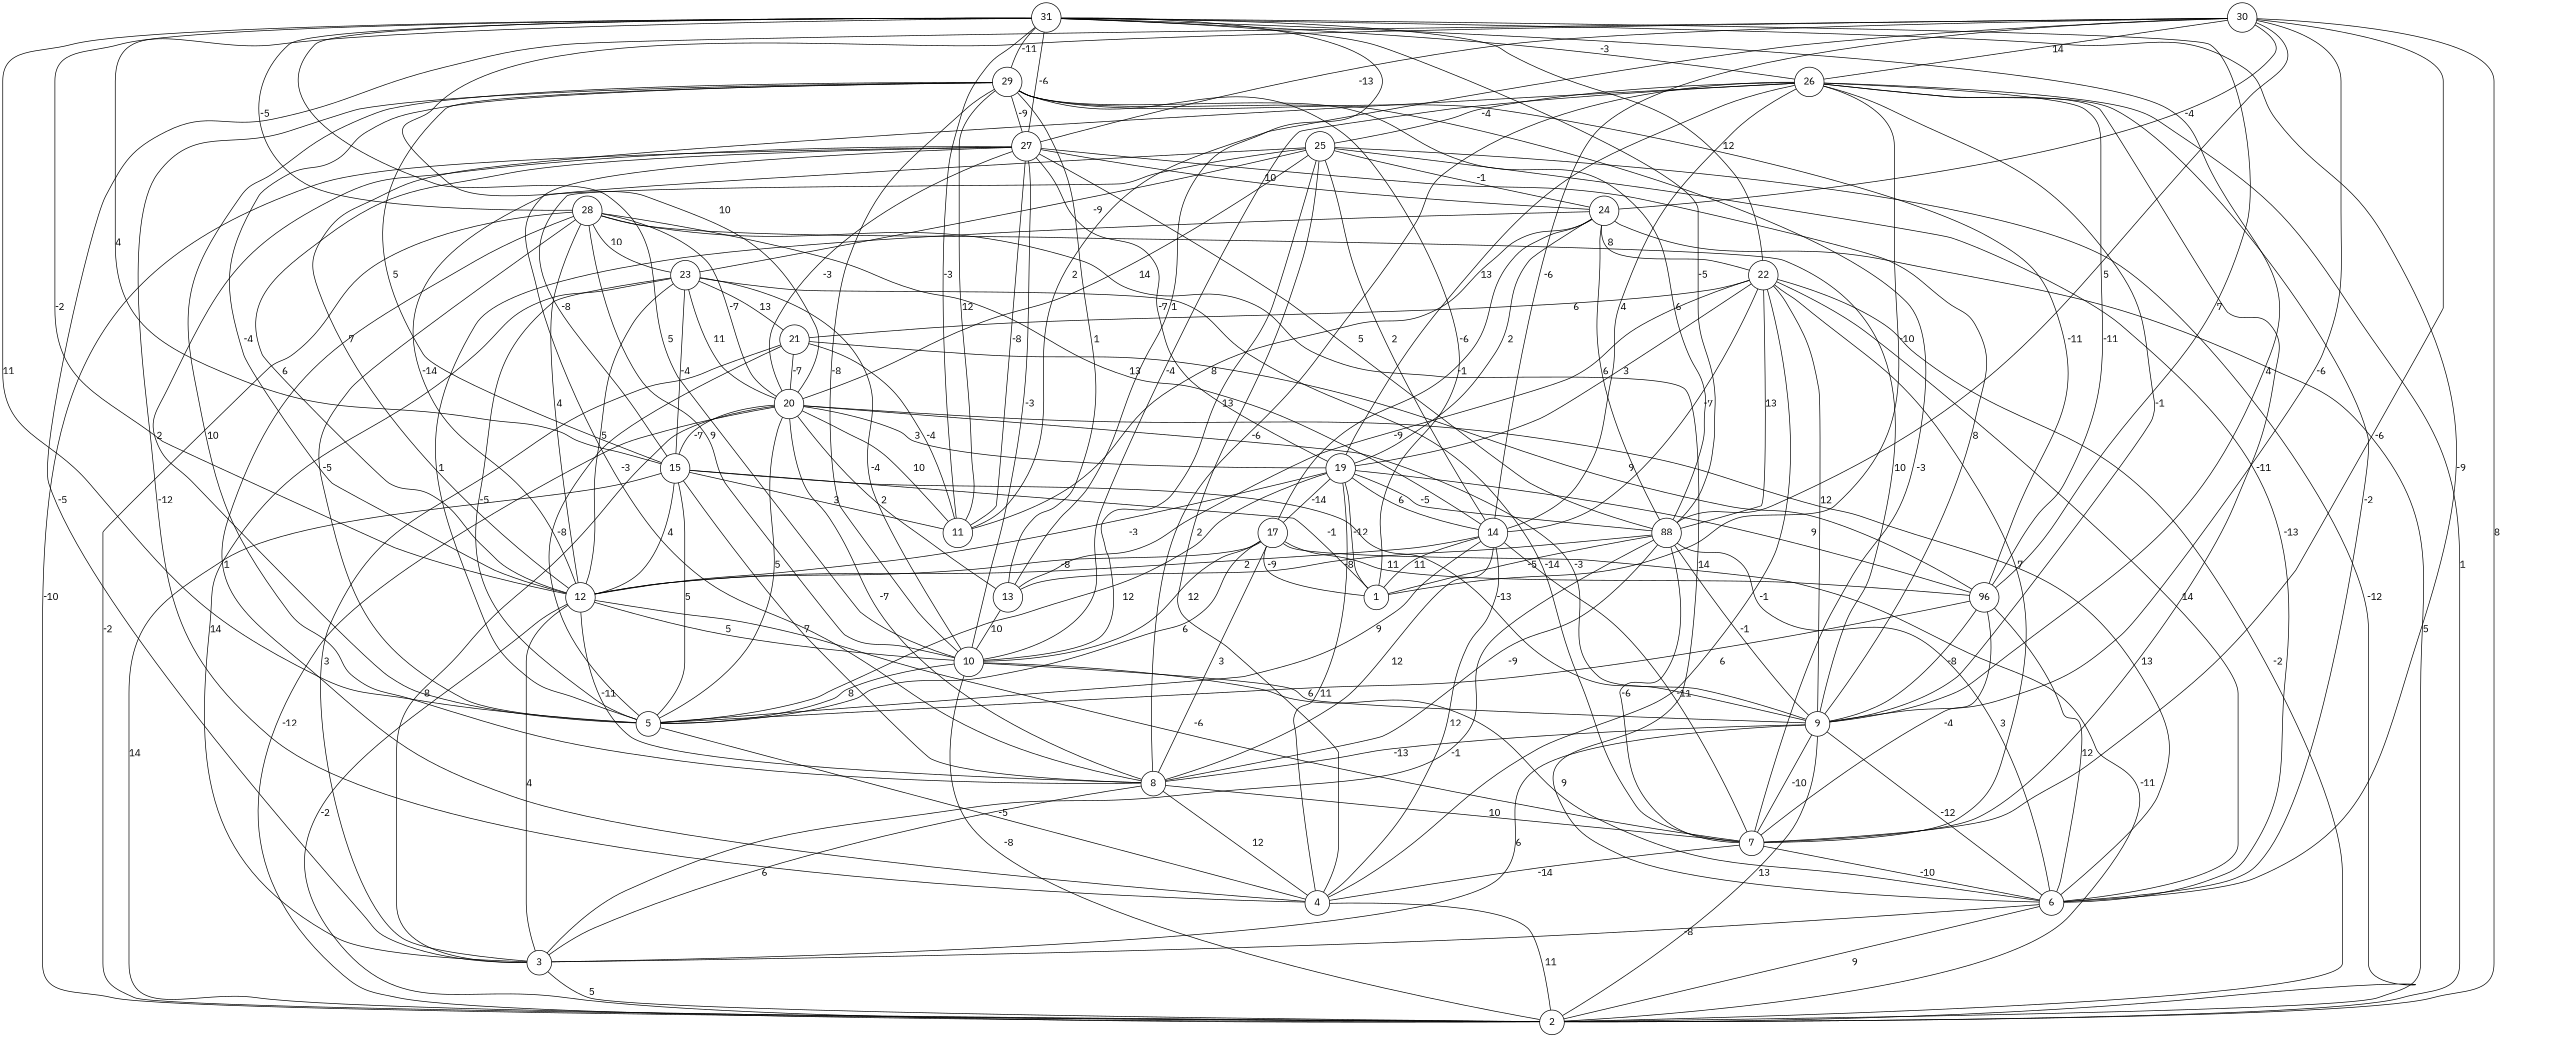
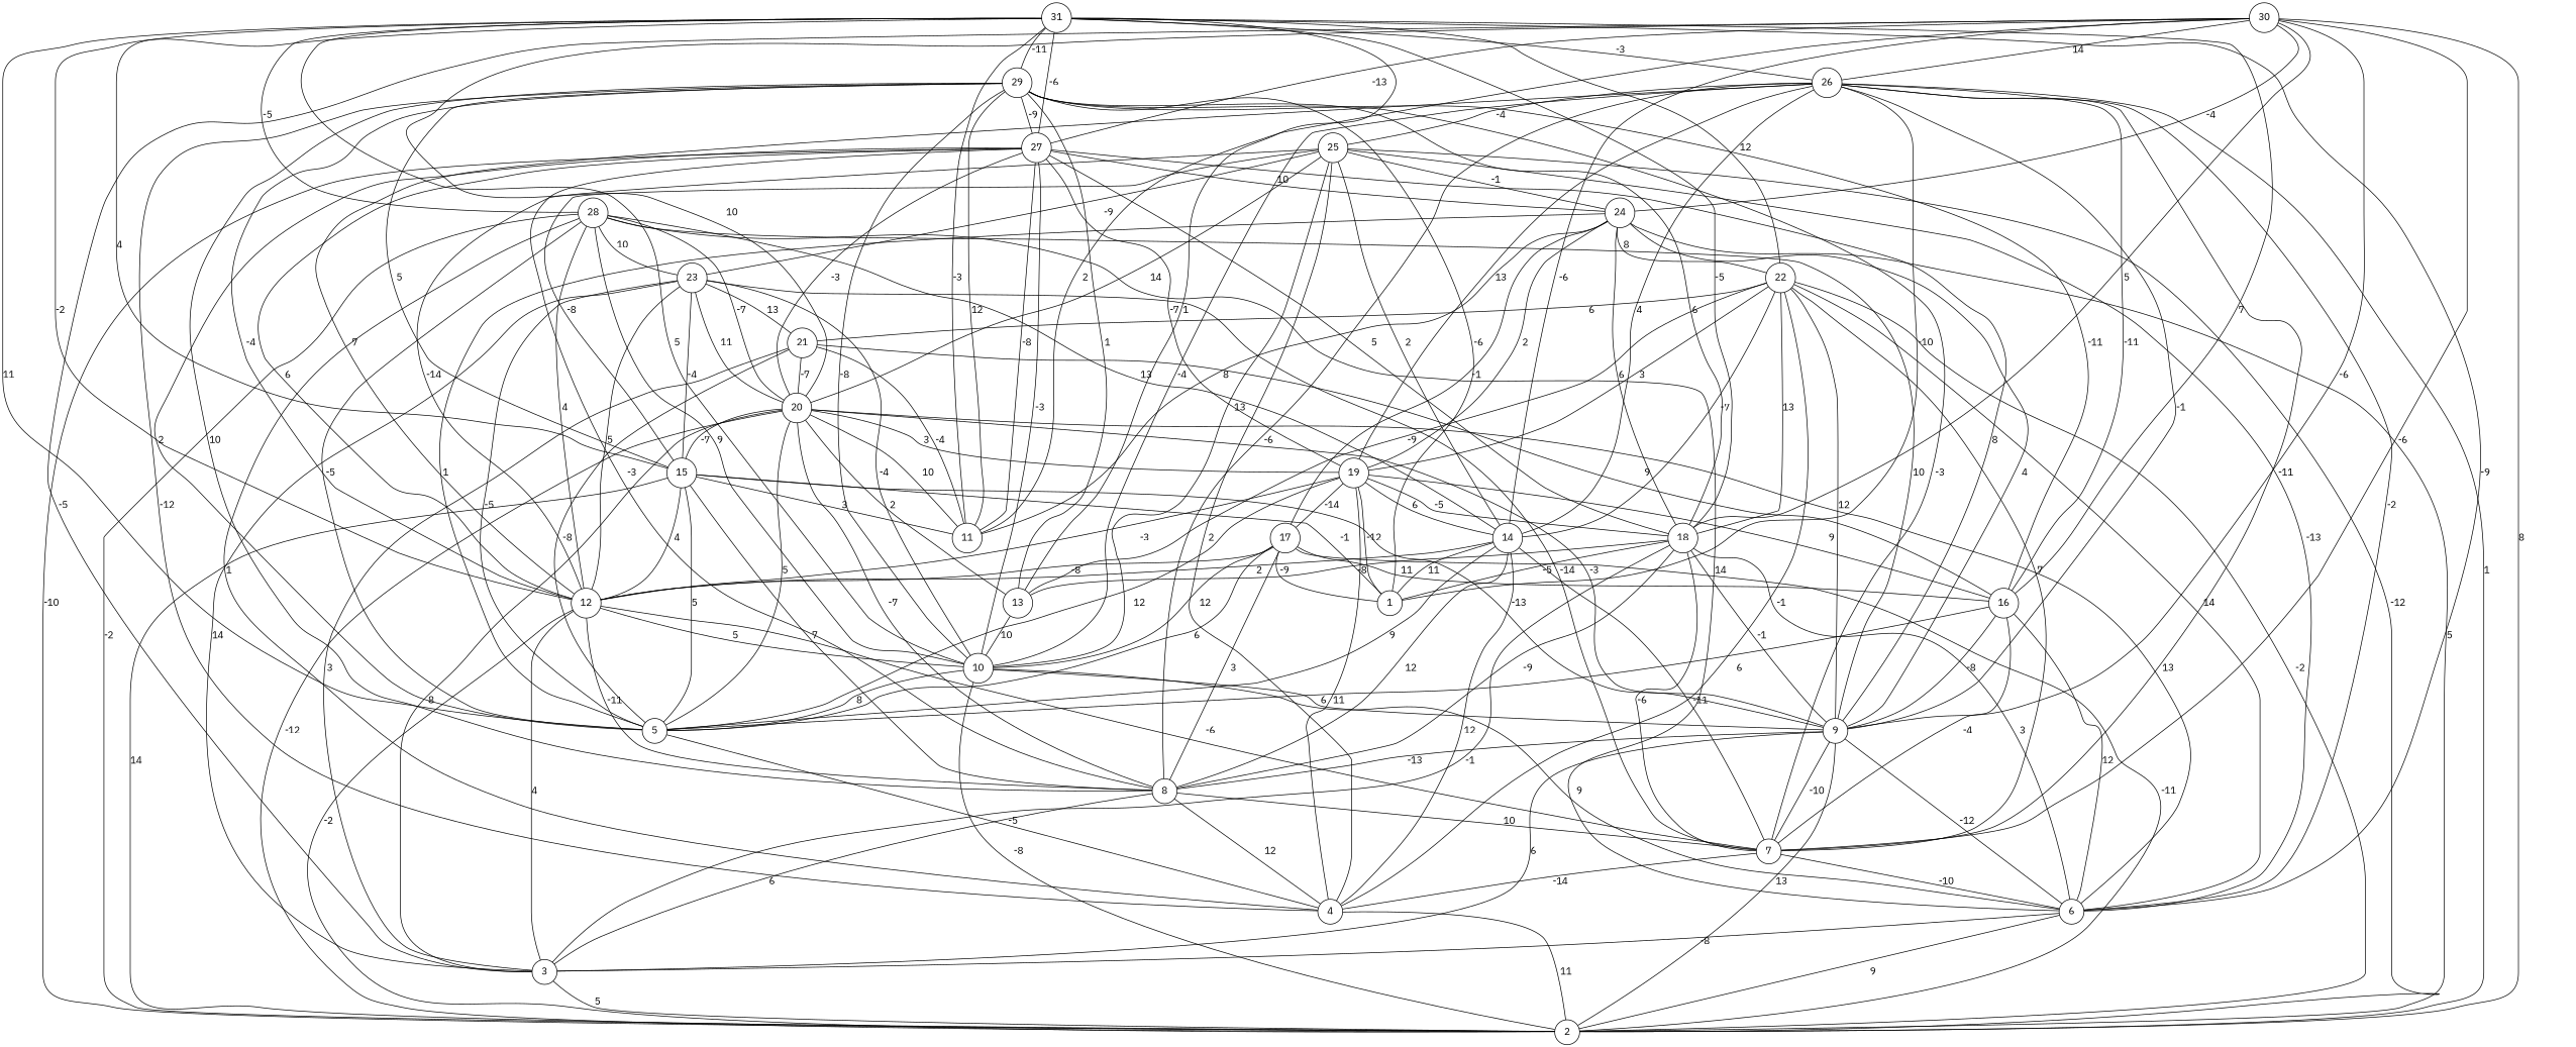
  graph {
    fontname="IBM Plex Sans"
    node [fontname="IBM Plex Sans" shape=circle]
    edge [fontname="IBM Plex Sans"]
    31
    5
    6
    9
    10
    11
    12
    13
    15
-   16 [label=96]
-   18 [label=88]
+   16
+   18
    22
    26
    27
    28
    29
    4
    2
    3
    7
    8
    1
    14
    19
    21
    25
    20
    24
    23
    17
    30
    31 -- 5 [label=11]
    31 -- 6 [label=-9]
-   31 -- 9 [label=4]
+   24 -- 9 [label=4]
    31 -- 10 [label=5]
    31 -- 11 [label=-3]
    31 -- 12 [label=-2]
    31 -- 13 [label=1]
    31 -- 15 [label=4]
    31 -- 16 [label=7]
    31 -- 18 [label=-5]
    31 -- 22 [label=12]
    31 -- 26 [label=-3]
    31 -- 27 [label=-6]
    31 -- 28 [label=-5]
    31 -- 29 [label=-11]
    5 -- 4 [label=-5]
    6 -- 2 [label=9]
    6 -- 3 [label=-8]
    9 -- 6 [label=-12]
    9 -- 2 [label=13]
    9 -- 3 [label=6]
    9 -- 7 [label=-10]
    9 -- 8 [label=-13]
    10 -- 5 [label=8]
    10 -- 6 [label=9]
    10 -- 9 [label=6]
    10 -- 2 [label=-8]
    12 -- 10 [label=5]
    12 -- 2 [label=-2]
    12 -- 3 [label=4]
    12 -- 7 [label=-6]
    12 -- 8 [label=-11]
    13 -- 10 [label=10]
    15 -- 5 [label=5]
    15 -- 9 [label=-13]
    15 -- 11 [label=3]
    15 -- 12 [label=4]
    15 -- 2 [label=14]
    15 -- 8 [label=7]
    15 -- 1 [label=-1]
    16 -- 5 [label=6]
    16 -- 6 [label=12]
    16 -- 9 [label=-8]
    16 -- 7 [label=-4]
    18 -- 6 [label=3]
    18 -- 9 [label=-1]
    18 -- 13 [label=-8]
    18 -- 3 [label=-1]
    18 -- 7 [label=-6]
    18 -- 8 [label=-9]
    18 -- 1 [label=-5]
    22 -- 6 [label=14]
    22 -- 9 [label=12]
    22 -- 13 [label=-9]
    22 -- 18 [label=13]
    22 -- 4 [label=-1]
    22 -- 2 [label=-2]
    22 -- 7 [label=7]
    22 -- 14 [label=-7]
    22 -- 19 [label=3]
    22 -- 21 [label=6]
    26 -- 6 [label=-2]
    26 -- 9 [label=-1]
    26 -- 10 [label=-4]
    26 -- 12 [label=7]
    26 -- 16 [label=-11]
    26 -- 2 [label=1]
    26 -- 7 [label=-11]
    26 -- 8 [label=-6]
    26 -- 1 [label=-10]
    26 -- 14 [label=4]
    26 -- 19 [label=13]
    26 -- 25 [label=-4]
    27 -- 5 [label=2]
    27 -- 9 [label=8]
    27 -- 10 [label=-3]
    27 -- 11 [label=-8]
    27 -- 12 [label=6]
    27 -- 18 [label=5]
    27 -- 2 [label=-10]
    27 -- 8 [label=-3]
    27 -- 19 [label=-7]
    27 -- 20 [label=-3]
    27 -- 24 [label=10]
    28 -- 5 [label=-5]
    28 -- 6 [label=14]
    28 -- 9 [label=10]
    28 -- 10 [label=9]
    28 -- 12 [label=4]
    28 -- 4 [label=1]
    28 -- 2 [label=-2]
    28 -- 14 [label=13]
    28 -- 20 [label=-7]
    28 -- 23 [label=10]
    29 -- 10 [label=-8]
    29 -- 11 [label=12]
    29 -- 12 [label=-4]
    29 -- 13 [label=1]
    29 -- 15 [label=5]
    29 -- 16 [label=-11]
    29 -- 18 [label=6]
    29 -- 27 [label=-9]
    29 -- 4 [label=-12]
    29 -- 7 [label=-3]
    29 -- 8 [label=10]
    29 -- 1 [label=-6]
    4 -- 2 [label=11]
    3 -- 2 [label=5]
    7 -- 6 [label=-10]
    7 -- 4 [label=-14]
    8 -- 4 [label=12]
    8 -- 3 [label=6]
    8 -- 7 [label=10]
    14 -- 5 [label=9]
    14 -- 12 [label=2]
    14 -- 4 [label=12]
    14 -- 7 [label=-11]
    14 -- 8 [label=12]
    14 -- 1 [label=11]
    19 -- 5 [label=12]
    19 -- 12 [label=-3]
    19 -- 16 [label=9]
    19 -- 18 [label=-5]
    19 -- 4 [label=11]
    19 -- 1 [label=-12]
    19 -- 14 [label=6]
    19 -- 17 [label=-14]
    21 -- 5 [label=-8]
    21 -- 11 [label=-4]
    21 -- 16 [label=9]
    21 -- 3 [label=3]
    21 -- 20 [label=-7]
    25 -- 6 [label=-13]
    25 -- 10 [label=13]
    25 -- 12 [label=-14]
    25 -- 15 [label=-8]
    25 -- 4 [label=2]
    25 -- 2 [label=-12]
    25 -- 14 [label=2]
    25 -- 20 [label=14]
    25 -- 24 [label=-1]
    25 -- 23 [label=-9]
    20 -- 5 [label=5]
    20 -- 6 [label=13]
    20 -- 9 [label=-3]
    20 -- 11 [label=10]
    20 -- 13 [label=2]
    20 -- 15 [label=-7]
    20 -- 2 [label=-12]
    20 -- 3 [label=8]
    20 -- 8 [label=-7]
    20 -- 19 [label=3]
    24 -- 5 [label=1]
    24 -- 11 [label=8]
    24 -- 18 [label=6]
    24 -- 22 [label=8]
    24 -- 2 [label=5]
    24 -- 19 [label=2]
    24 -- 17 [label=-1]
    23 -- 5 [label=-5]
    23 -- 10 [label=-4]
    23 -- 12 [label=5]
    23 -- 15 [label=-4]
    23 -- 3 [label=14]
    23 -- 7 [label=-14]
    23 -- 21 [label=13]
    23 -- 20 [label=11]
    17 -- 5 [label=6]
    17 -- 10 [label=12]
    17 -- 12 [label=-8]
    17 -- 16 [label=11]
    17 -- 2 [label=-11]
    17 -- 8 [label=3]
    17 -- 1 [label=-9]
    30 -- 9 [label=-6]
    30 -- 11 [label=2]
    30 -- 18 [label=5]
    30 -- 26 [label=14]
    30 -- 27 [label=-13]
    30 -- 2 [label=8]
    30 -- 3 [label=-5]
    30 -- 7 [label=-6]
    30 -- 14 [label=-6]
    30 -- 20 [label=10]
    30 -- 24 [label=-4]
  }
